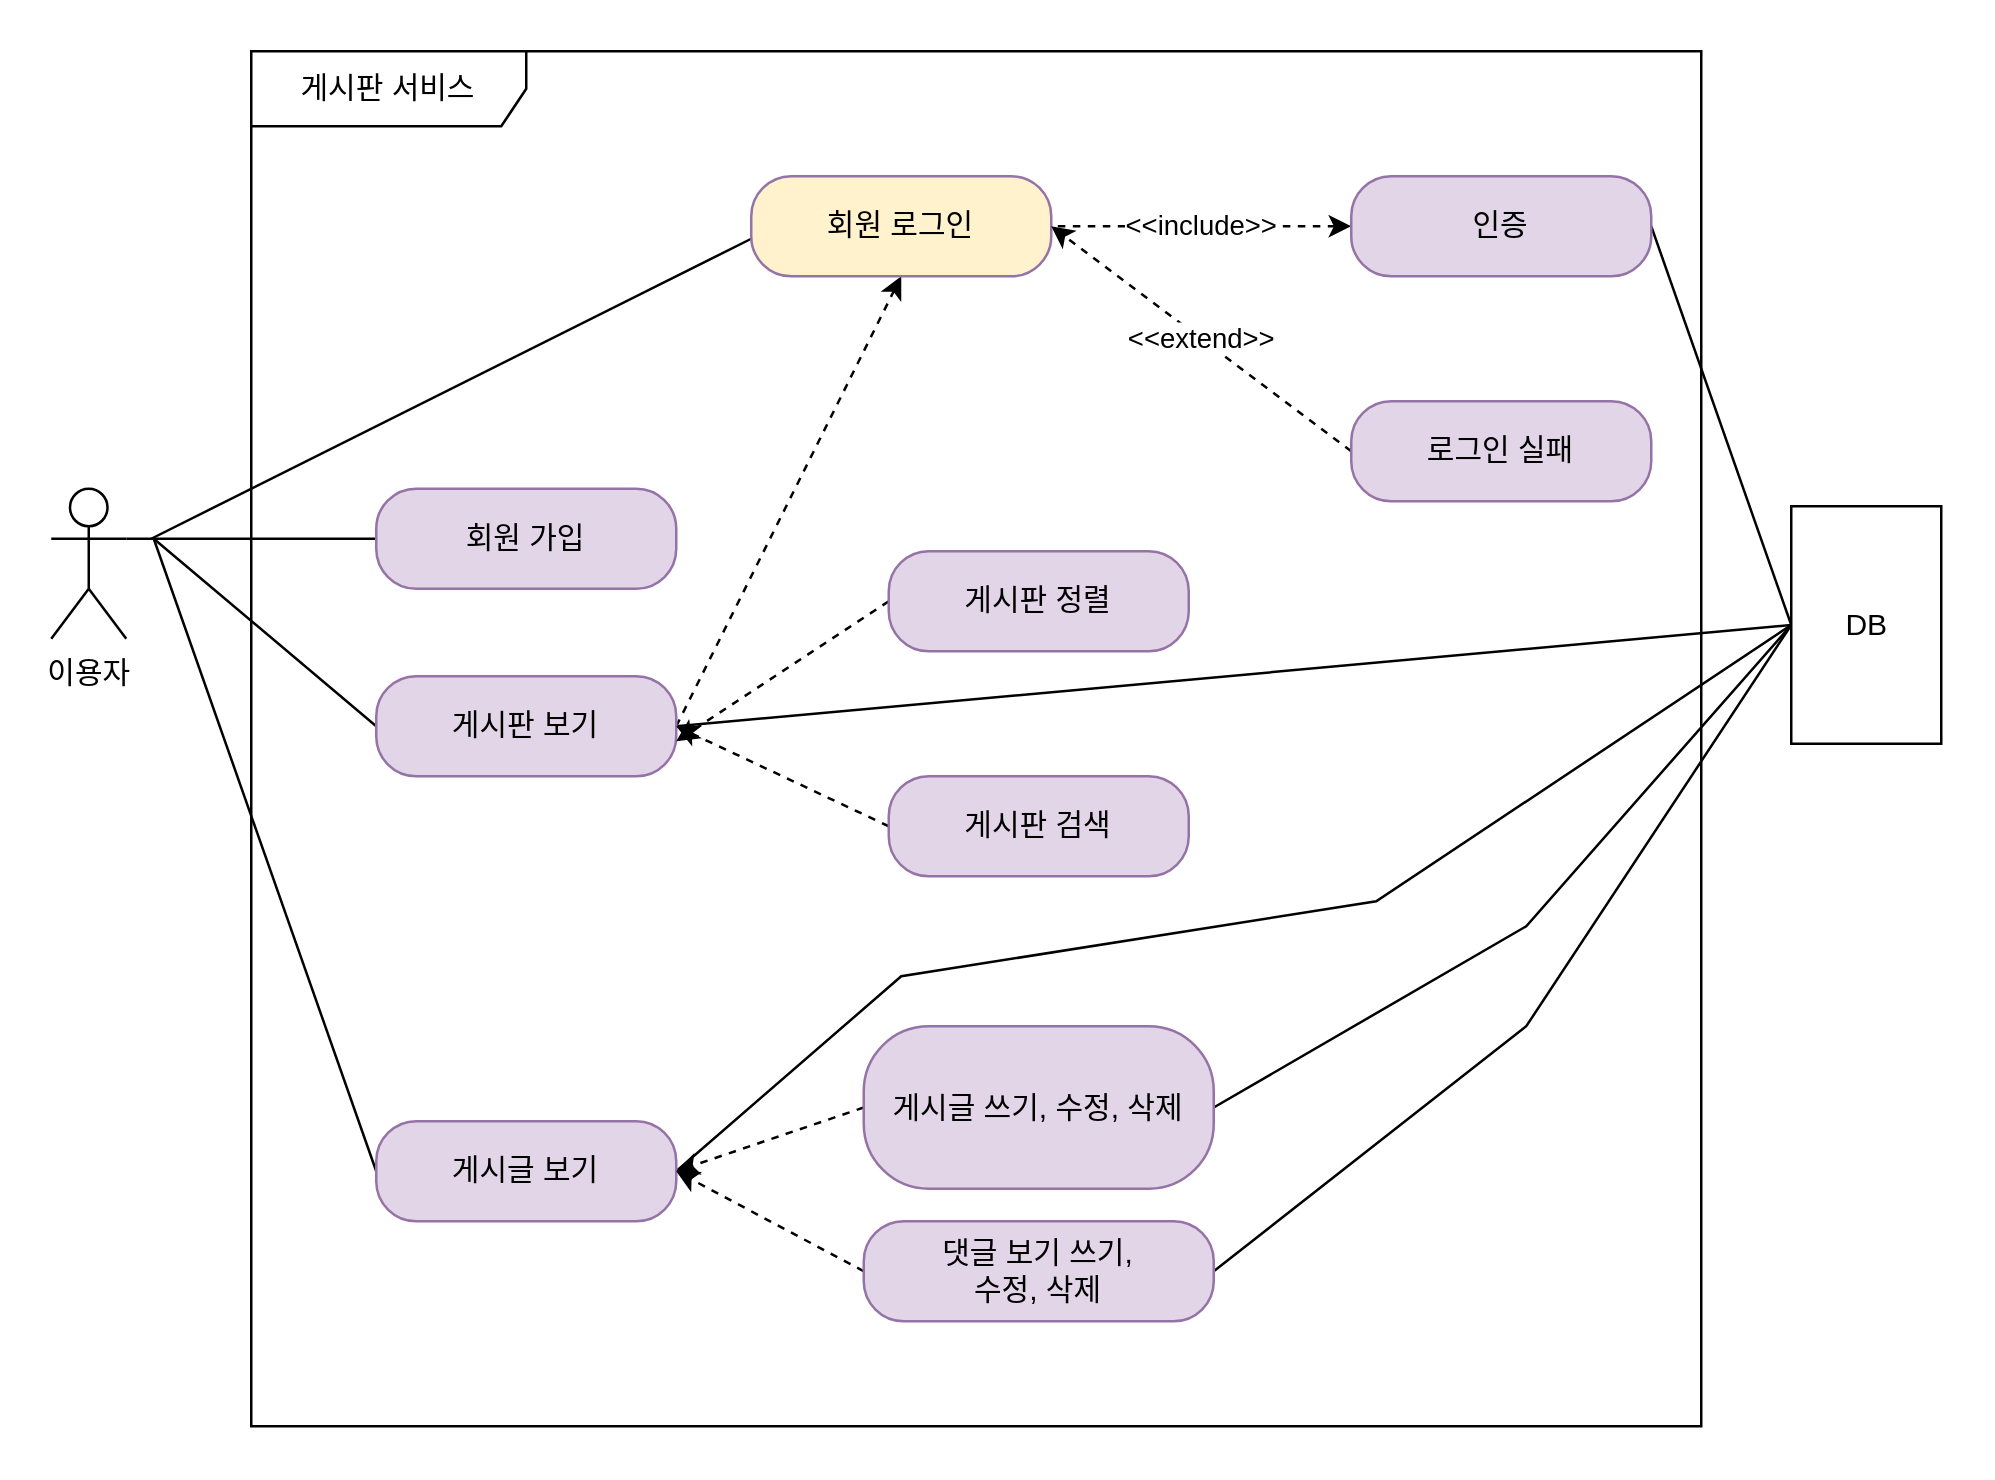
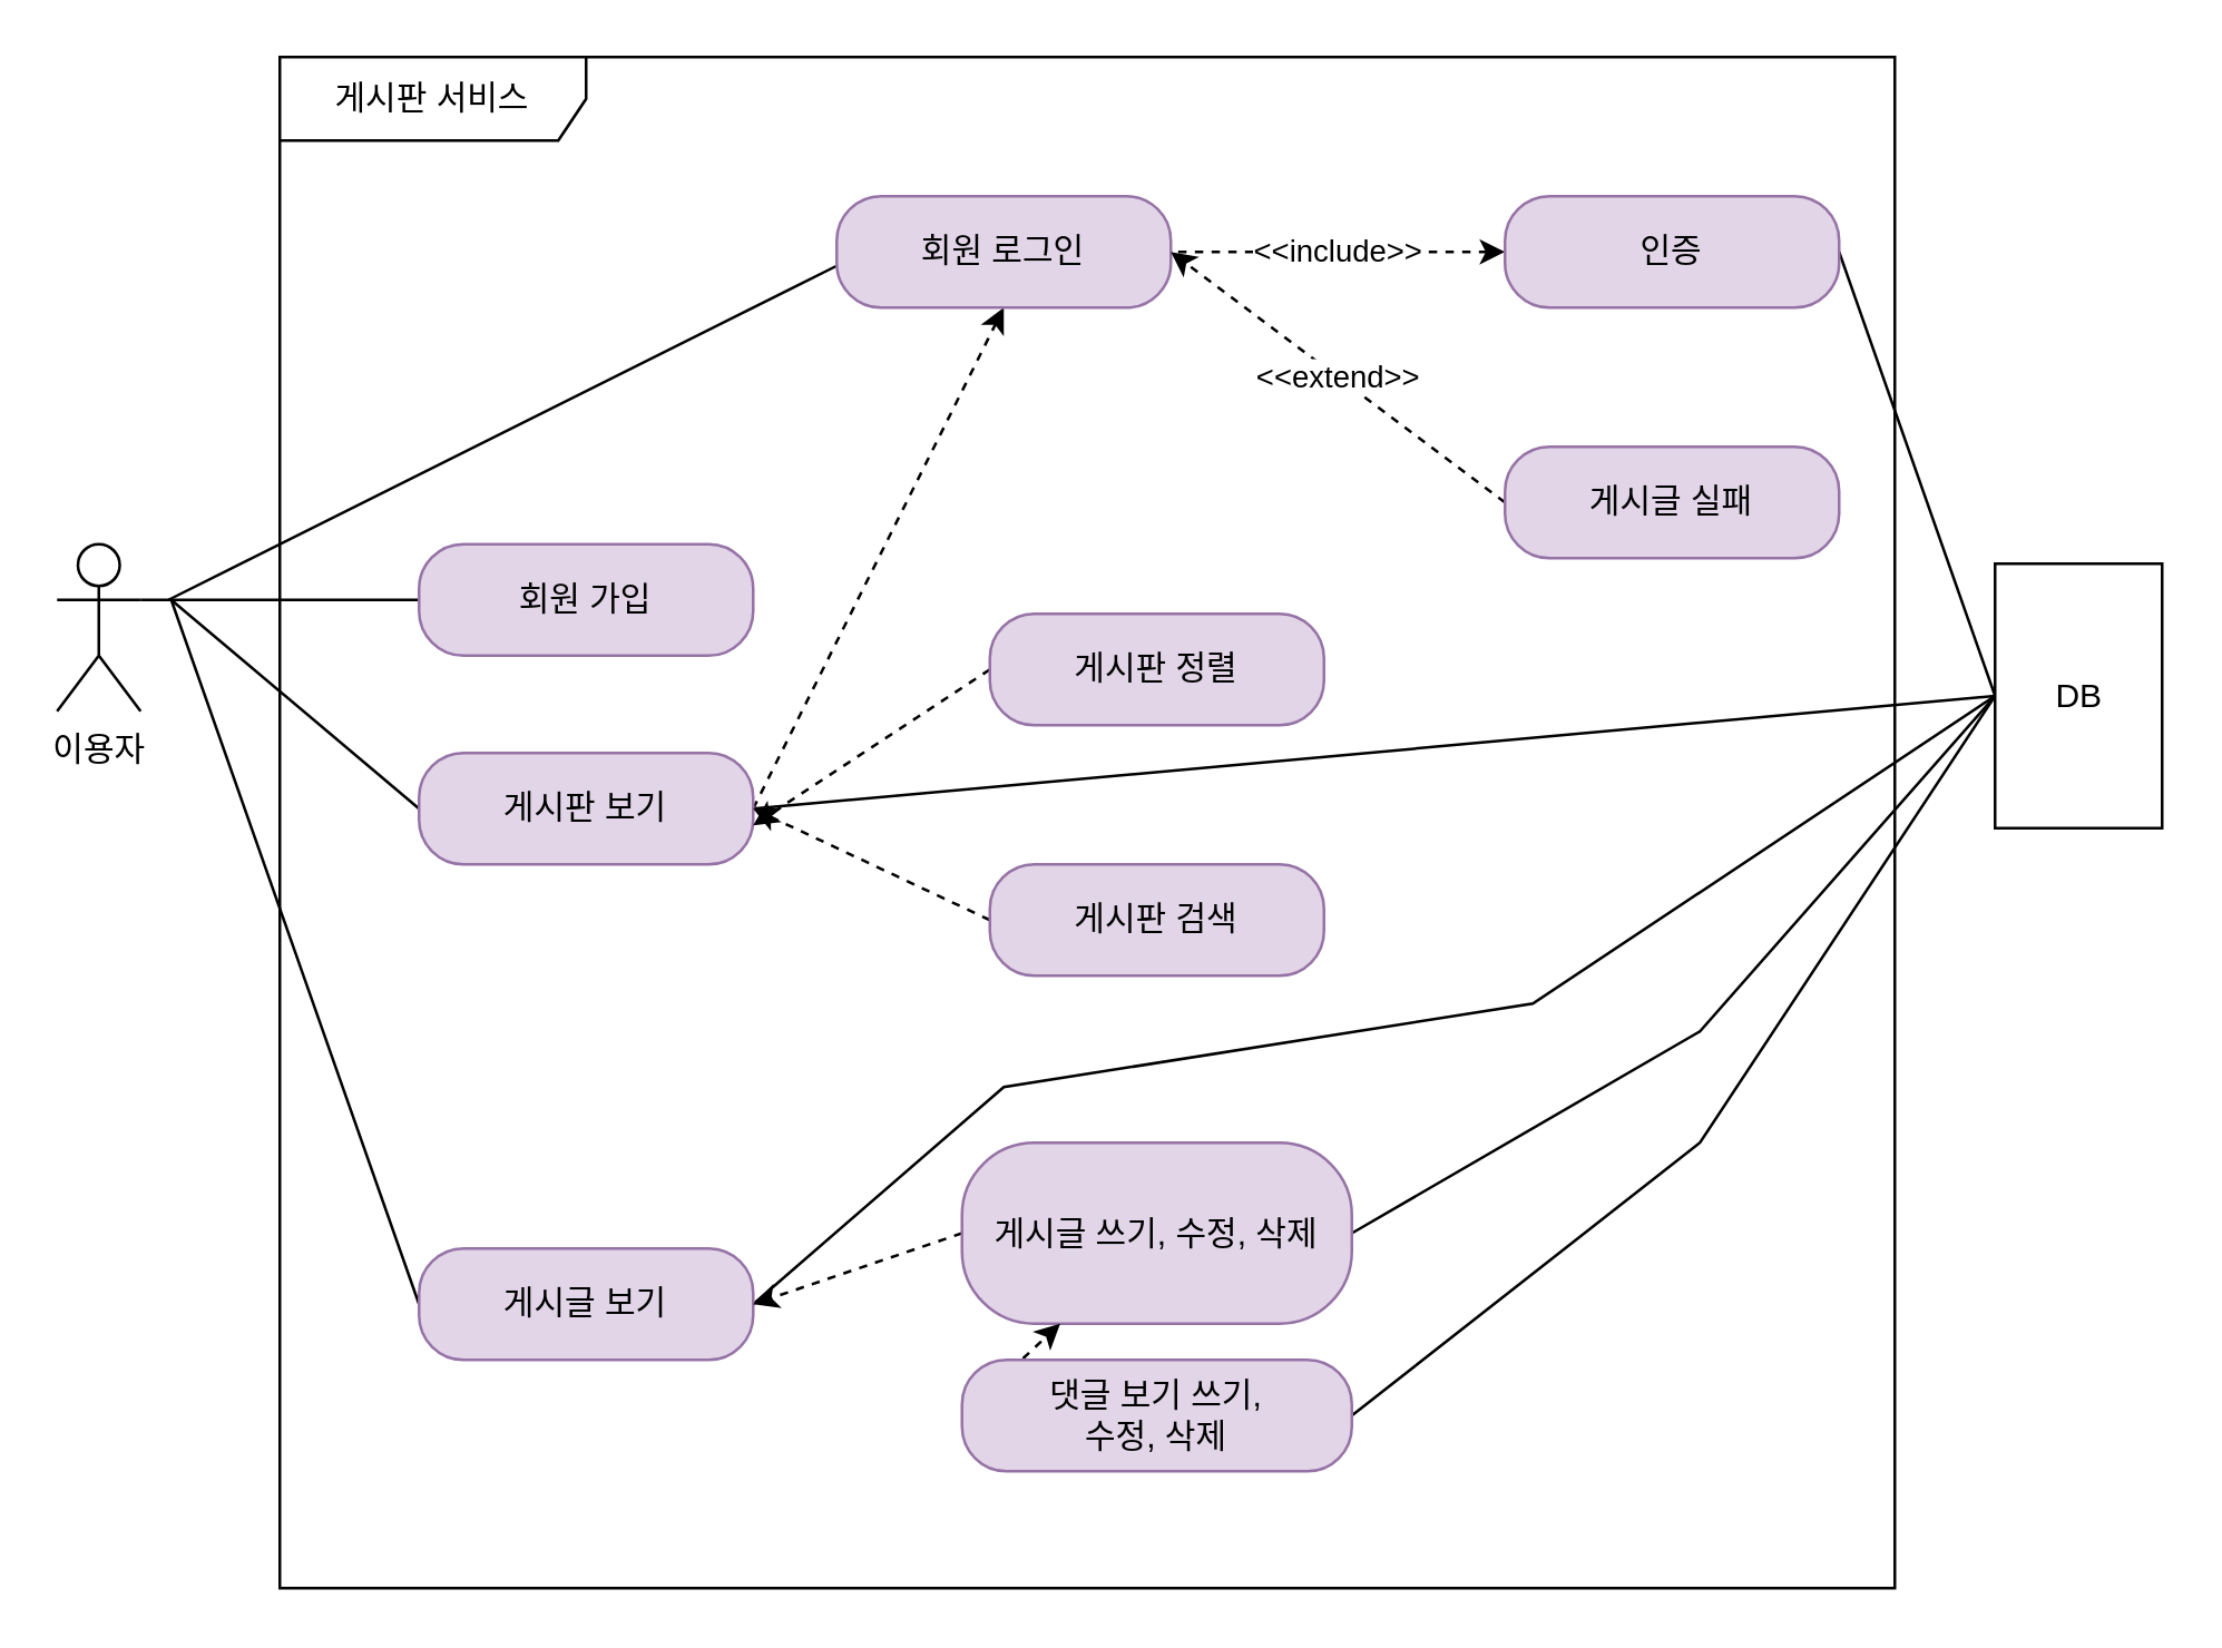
  <mxCell id="0" />
  <mxCell id="1" parent="0" />
  <mxCell id="2" value="이용자" style="shape=umlActor;verticalLabelPosition=bottom;verticalAlign=top;html=1;" vertex="1" parent="1"><mxGeometry x="20" y="195" width="30" height="60" as="geometry" /></mxCell>
  <mxCell id="3" value="게시판 서비스" style="shape=umlFrame;whiteSpace=wrap;html=1;width=110;height=30;" vertex="1" parent="1"><mxGeometry x="100" y="20" width="580" height="550" as="geometry" /></mxCell>
  <mxCell id="4" style="rounded=0;orthogonalLoop=1;jettySize=auto;html=1;exitX=0;exitY=0.5;exitDx=0;exitDy=0;entryX=1;entryY=0.333;entryDx=0;entryDy=0;entryPerimeter=0;endArrow=none;endFill=0;" edge="1" parent="1" source="5" target="2"><mxGeometry relative="1" as="geometry" /></mxCell>
  <mxCell id="5" value="회원 가입" style="rounded=1;whiteSpace=wrap;html=1;arcSize=40;fillColor=#e1d5e7;strokeColor=#9673a6;" vertex="1" parent="1"><mxGeometry x="150" y="195" width="120" height="40" as="geometry" /></mxCell>
  <mxCell id="6" style="edgeStyle=none;rounded=0;orthogonalLoop=1;jettySize=auto;html=1;endArrow=none;endFill=0;exitX=0;exitY=0.5;exitDx=0;exitDy=0;" edge="1" parent="1" source="9"><mxGeometry relative="1" as="geometry"><mxPoint x="61" y="215" as="targetPoint" /><mxPoint x="151" y="305" as="sourcePoint" /></mxGeometry></mxCell>
  <mxCell id="7" style="edgeStyle=none;rounded=0;orthogonalLoop=1;jettySize=auto;html=1;exitX=1;exitY=0.5;exitDx=0;exitDy=0;entryX=0.5;entryY=1;entryDx=0;entryDy=0;dashed=1;fontSize=12;startArrow=none;startFill=0;endArrow=classic;endFill=1;" edge="1" parent="1" source="9" target="14"><mxGeometry relative="1" as="geometry" /></mxCell>
  <mxCell id="8" style="edgeStyle=none;rounded=0;orthogonalLoop=1;jettySize=auto;html=1;entryX=0;entryY=0.5;entryDx=0;entryDy=0;fontSize=12;startArrow=none;startFill=0;endArrow=none;endFill=0;exitX=1;exitY=0.5;exitDx=0;exitDy=0;" edge="1" parent="1" source="9" target="30"><mxGeometry relative="1" as="geometry" /></mxCell>
  <mxCell id="9" value="게시판 보기&lt;span style=&quot;color: rgba(0, 0, 0, 0); font-family: monospace; font-size: 0px; text-align: start;&quot;&gt;%3CmxGraphModel%3E%3Croot%3E%3CmxCell%20id%3D%220%22%2F%3E%3CmxCell%20id%3D%221%22%20parent%3D%220%22%2F%3E%3CmxCell%20id%3D%222%22%20value%3D%22%ED%9A%8C%EC%9B%90%20%EA%B0%80%EC%9E%85%22%20style%3D%22rounded%3D1%3BwhiteSpace%3Dwrap%3Bhtml%3D1%3BarcSize%3D40%3BfontColor%3D%23000000%3BfillColor%3D%23ffffc0%3BstrokeColor%3D%23ff0000%3B%22%20vertex%3D%221%22%20parent%3D%221%22%3E%3CmxGeometry%20x%3D%22170%22%20y%3D%22110%22%20width%3D%22120%22%20height%3D%2240%22%20as%3D%22geometry%22%2F%3E%3C%2FmxCell%3E%3C%2Froot%3E%3C%2FmxGraphModel%3E&lt;/span&gt;" style="rounded=1;whiteSpace=wrap;html=1;arcSize=40;fillColor=#e1d5e7;strokeColor=#9673a6;" vertex="1" parent="1"><mxGeometry x="150" y="270" width="120" height="40" as="geometry" /></mxCell>
  <mxCell id="10" style="edgeStyle=none;rounded=0;orthogonalLoop=1;jettySize=auto;html=1;endArrow=none;endFill=0;exitX=0;exitY=0.5;exitDx=0;exitDy=0;" edge="1" parent="1" source="12"><mxGeometry relative="1" as="geometry"><mxPoint x="61" y="215" as="targetPoint" /><mxPoint x="151" y="425" as="sourcePoint" /></mxGeometry></mxCell>
  <mxCell id="11" style="edgeStyle=none;rounded=0;orthogonalLoop=1;jettySize=auto;html=1;entryX=0;entryY=0.5;entryDx=0;entryDy=0;fontSize=12;startArrow=none;startFill=0;endArrow=none;endFill=0;exitX=1;exitY=0.5;exitDx=0;exitDy=0;" edge="1" parent="1" source="12" target="30"><mxGeometry relative="1" as="geometry"><Array as="points"><mxPoint x="360" y="390" /><mxPoint x="550" y="360" /></Array></mxGeometry></mxCell>
  <mxCell id="12" value="게시글 보기" style="rounded=1;whiteSpace=wrap;html=1;arcSize=40;fillColor=#e1d5e7;strokeColor=#9673a6;" vertex="1" parent="1"><mxGeometry x="150" y="448" width="120" height="40" as="geometry" /></mxCell>
  <mxCell id="13" style="edgeStyle=none;rounded=0;orthogonalLoop=1;jettySize=auto;html=1;endArrow=none;endFill=0;exitX=0;exitY=0.5;exitDx=0;exitDy=0;" edge="1" parent="1"><mxGeometry relative="1" as="geometry"><mxPoint x="60" y="215" as="targetPoint" /><mxPoint x="300" y="95" as="sourcePoint" /></mxGeometry></mxCell>
- <mxCell id="14" value="회원 로그인" style="rounded=1;whiteSpace=wrap;html=1;arcSize=40;fillColor=#fff2cc;strokeColor=#9673a6;" vertex="1" parent="1"><mxGeometry x="300" y="70" width="120" height="40" as="geometry" /></mxCell>
+ <mxCell id="14" value="회원 로그인" style="rounded=1;whiteSpace=wrap;html=1;arcSize=40;fillColor=#e1d5e7;strokeColor=#9673a6;" vertex="1" parent="1"><mxGeometry x="300" y="70" width="120" height="40" as="geometry" /></mxCell>
  <mxCell id="15" value="&amp;lt;&amp;lt;include&amp;gt;&amp;gt;" style="edgeStyle=none;rounded=0;orthogonalLoop=1;jettySize=auto;html=1;endArrow=none;endFill=0;dashed=1;startArrow=classic;startFill=1;" edge="1" parent="1" source="17" target="14"><mxGeometry relative="1" as="geometry" /></mxCell>
  <mxCell id="16" style="edgeStyle=none;rounded=0;orthogonalLoop=1;jettySize=auto;html=1;entryX=0;entryY=0.5;entryDx=0;entryDy=0;fontSize=12;startArrow=none;startFill=0;endArrow=none;endFill=0;exitX=1;exitY=0.5;exitDx=0;exitDy=0;" edge="1" parent="1" source="17" target="30"><mxGeometry relative="1" as="geometry" /></mxCell>
  <mxCell id="17" value="인증" style="rounded=1;whiteSpace=wrap;html=1;arcSize=40;fillColor=#e1d5e7;strokeColor=#9673a6;" vertex="1" parent="1"><mxGeometry x="540" y="70" width="120" height="40" as="geometry" /></mxCell>
  <mxCell id="18" value="&amp;lt;&amp;lt;extend&amp;gt;&amp;gt;" style="edgeStyle=none;rounded=0;orthogonalLoop=1;jettySize=auto;html=1;entryX=1;entryY=0.5;entryDx=0;entryDy=0;endArrow=classic;endFill=1;exitX=0;exitY=0.5;exitDx=0;exitDy=0;dashed=1;" edge="1" parent="1" source="19" target="14"><mxGeometry relative="1" as="geometry" /></mxCell>
- <mxCell id="19" value="로그인 실패" style="rounded=1;whiteSpace=wrap;html=1;arcSize=40;fillColor=#e1d5e7;strokeColor=#9673a6;" vertex="1" parent="1"><mxGeometry x="540" y="160" width="120" height="40" as="geometry" /></mxCell>
+ <mxCell id="19" value="게시글 실패" style="rounded=1;whiteSpace=wrap;html=1;arcSize=40;fillColor=#e1d5e7;strokeColor=#9673a6;" vertex="1" parent="1"><mxGeometry x="540" y="160" width="120" height="40" as="geometry" /></mxCell>
  <mxCell id="20" style="edgeStyle=none;rounded=0;orthogonalLoop=1;jettySize=auto;html=1;dashed=1;fontSize=12;startArrow=none;startFill=0;endArrow=classic;endFill=1;exitX=0;exitY=0.5;exitDx=0;exitDy=0;" edge="1" parent="1" source="21"><mxGeometry relative="1" as="geometry"><mxPoint x="350" y="260" as="sourcePoint" /><mxPoint x="270" y="296" as="targetPoint" /></mxGeometry></mxCell>
  <mxCell id="21" value="게시판 정렬&lt;span style=&quot;color: rgba(0, 0, 0, 0); font-family: monospace; font-size: 0px; text-align: start;&quot;&gt;%3CmxGraphModel%3E%3Croot%3E%3CmxCell%20id%3D%220%22%2F%3E%3CmxCell%20id%3D%221%22%20parent%3D%220%22%2F%3E%3CmxCell%20id%3D%222%22%20value%3D%22%ED%9A%8C%EC%9B%90%20%EA%B0%80%EC%9E%85%22%20style%3D%22rounded%3D1%3BwhiteSpace%3Dwrap%3Bhtml%3D1%3BarcSize%3D40%3BfontColor%3D%23000000%3BfillColor%3D%23ffffc0%3BstrokeColor%3D%23ff0000%3B%22%20vertex%3D%221%22%20parent%3D%221%22%3E%3CmxGeometry%20x%3D%22170%22%20y%3D%22110%22%20width%3D%22120%22%20height%3D%2240%22%20as%3D%22geometry%22%2F%3E%3C%2FmxCell%3E%3C%2Froot%3E%3C%2FmxGraphModel%&lt;/span&gt;" style="rounded=1;whiteSpace=wrap;html=1;arcSize=40;fillColor=#e1d5e7;strokeColor=#9673a6;" vertex="1" parent="1"><mxGeometry x="355" y="220" width="120" height="40" as="geometry" /></mxCell>
  <mxCell id="22" style="edgeStyle=none;rounded=0;orthogonalLoop=1;jettySize=auto;html=1;entryX=1;entryY=0.5;entryDx=0;entryDy=0;dashed=1;fontSize=12;startArrow=none;startFill=0;endArrow=classic;endFill=1;exitX=0;exitY=0.5;exitDx=0;exitDy=0;" edge="1" parent="1" source="23" target="9"><mxGeometry relative="1" as="geometry" /></mxCell>
  <mxCell id="23" value="게시판 검색&lt;span style=&quot;color: rgba(0, 0, 0, 0); font-family: monospace; font-size: 0px; text-align: start;&quot;&gt;%3CmxGraphModel%3E%3Croot%3E%3CmxCell%20id%3D%220%22%2F%3E%3CmxCell%20id%3D%221%22%20parent%3D%220%22%2F%3E%3CmxCell%20id%3D%222%22%20value%3D%22%ED%9A%8C%EC%9B%90%20%EA%B0%80%EC%9E%85%22%20style%3D%22rounded%3D1%3BwhiteSpace%3Dwrap%3Bhtml%3D1%3BarcSize%3D40%3BfontColor%3D%23000000%3BfillColor%3D%23ffffc0%3BstrokeColor%3D%23ff0000%3B%22%20vertex%3D%221%22%20parent%3D%221%22%3E%3CmxGeometry%20x%3D%22170%22%20y%3D%22110%22%20width%3D%22120%22%20height%3D%2240%22%20as%3D%22geometry%22%2F%3E%3C%2FmxCell%3E%3C%2Froot%3E%3C%2FmxGraphMode&lt;/span&gt;" style="rounded=1;whiteSpace=wrap;html=1;arcSize=40;fillColor=#e1d5e7;strokeColor=#9673a6;" vertex="1" parent="1"><mxGeometry x="355" y="310" width="120" height="40" as="geometry" /></mxCell>
  <mxCell id="24" style="edgeStyle=none;rounded=0;orthogonalLoop=1;jettySize=auto;html=1;entryX=1;entryY=0.5;entryDx=0;entryDy=0;dashed=1;fontSize=12;startArrow=none;startFill=0;endArrow=classic;endFill=1;exitX=0;exitY=0.5;exitDx=0;exitDy=0;" edge="1" parent="1" source="26" target="12"><mxGeometry relative="1" as="geometry" /></mxCell>
  <mxCell id="25" style="edgeStyle=none;rounded=0;orthogonalLoop=1;jettySize=auto;html=1;entryX=0;entryY=0.5;entryDx=0;entryDy=0;fontSize=12;startArrow=none;startFill=0;endArrow=none;endFill=0;exitX=1;exitY=0.5;exitDx=0;exitDy=0;" edge="1" parent="1" source="26" target="30"><mxGeometry relative="1" as="geometry"><Array as="points"><mxPoint x="610" y="370" /></Array></mxGeometry></mxCell>
  <mxCell id="26" value="게시글 쓰기, 수정, 삭제" style="rounded=1;whiteSpace=wrap;html=1;arcSize=40;fillColor=#e1d5e7;strokeColor=#9673a6;" vertex="1" parent="1"><mxGeometry x="345" y="410" width="140" height="65" as="geometry" /></mxCell>
- <mxCell id="27" style="edgeStyle=none;rounded=0;orthogonalLoop=1;jettySize=auto;html=1;entryX=1;entryY=0.5;entryDx=0;entryDy=0;dashed=1;fontSize=12;startArrow=none;startFill=0;endArrow=classic;endFill=1;exitX=0;exitY=0.5;exitDx=0;exitDy=0;" edge="1" parent="1" source="29" target="12"><mxGeometry relative="1" as="geometry" /></mxCell>
+ <mxCell id="27" style="edgeStyle=none;rounded=0;orthogonalLoop=1;jettySize=auto;html=1;dashed=1;fontSize=12;startArrow=none;startFill=0;endArrow=classic;endFill=1;exitX=0;exitY=0.5;exitDx=0;exitDy=0;" edge="1" parent="1" source="29" target="26"><mxGeometry relative="1" as="geometry" /></mxCell>
  <mxCell id="28" style="edgeStyle=none;rounded=0;orthogonalLoop=1;jettySize=auto;html=1;entryX=0;entryY=0.5;entryDx=0;entryDy=0;fontSize=12;startArrow=none;startFill=0;endArrow=none;endFill=0;exitX=1;exitY=0.5;exitDx=0;exitDy=0;" edge="1" parent="1" source="29" target="30"><mxGeometry relative="1" as="geometry"><Array as="points"><mxPoint x="610" y="410" /></Array></mxGeometry></mxCell>
  <mxCell id="29" value="댓글 보기 쓰기, &lt;br&gt;수정, 삭제" style="rounded=1;whiteSpace=wrap;html=1;arcSize=40;fillColor=#e1d5e7;strokeColor=#9673a6;" vertex="1" parent="1"><mxGeometry x="345" y="488" width="140" height="40" as="geometry" /></mxCell>
  <mxCell id="30" value="DB" style="html=1;dropTarget=0;fontSize=12;" vertex="1" parent="1"><mxGeometry x="716" y="202" width="60" height="95" as="geometry" /></mxCell>
